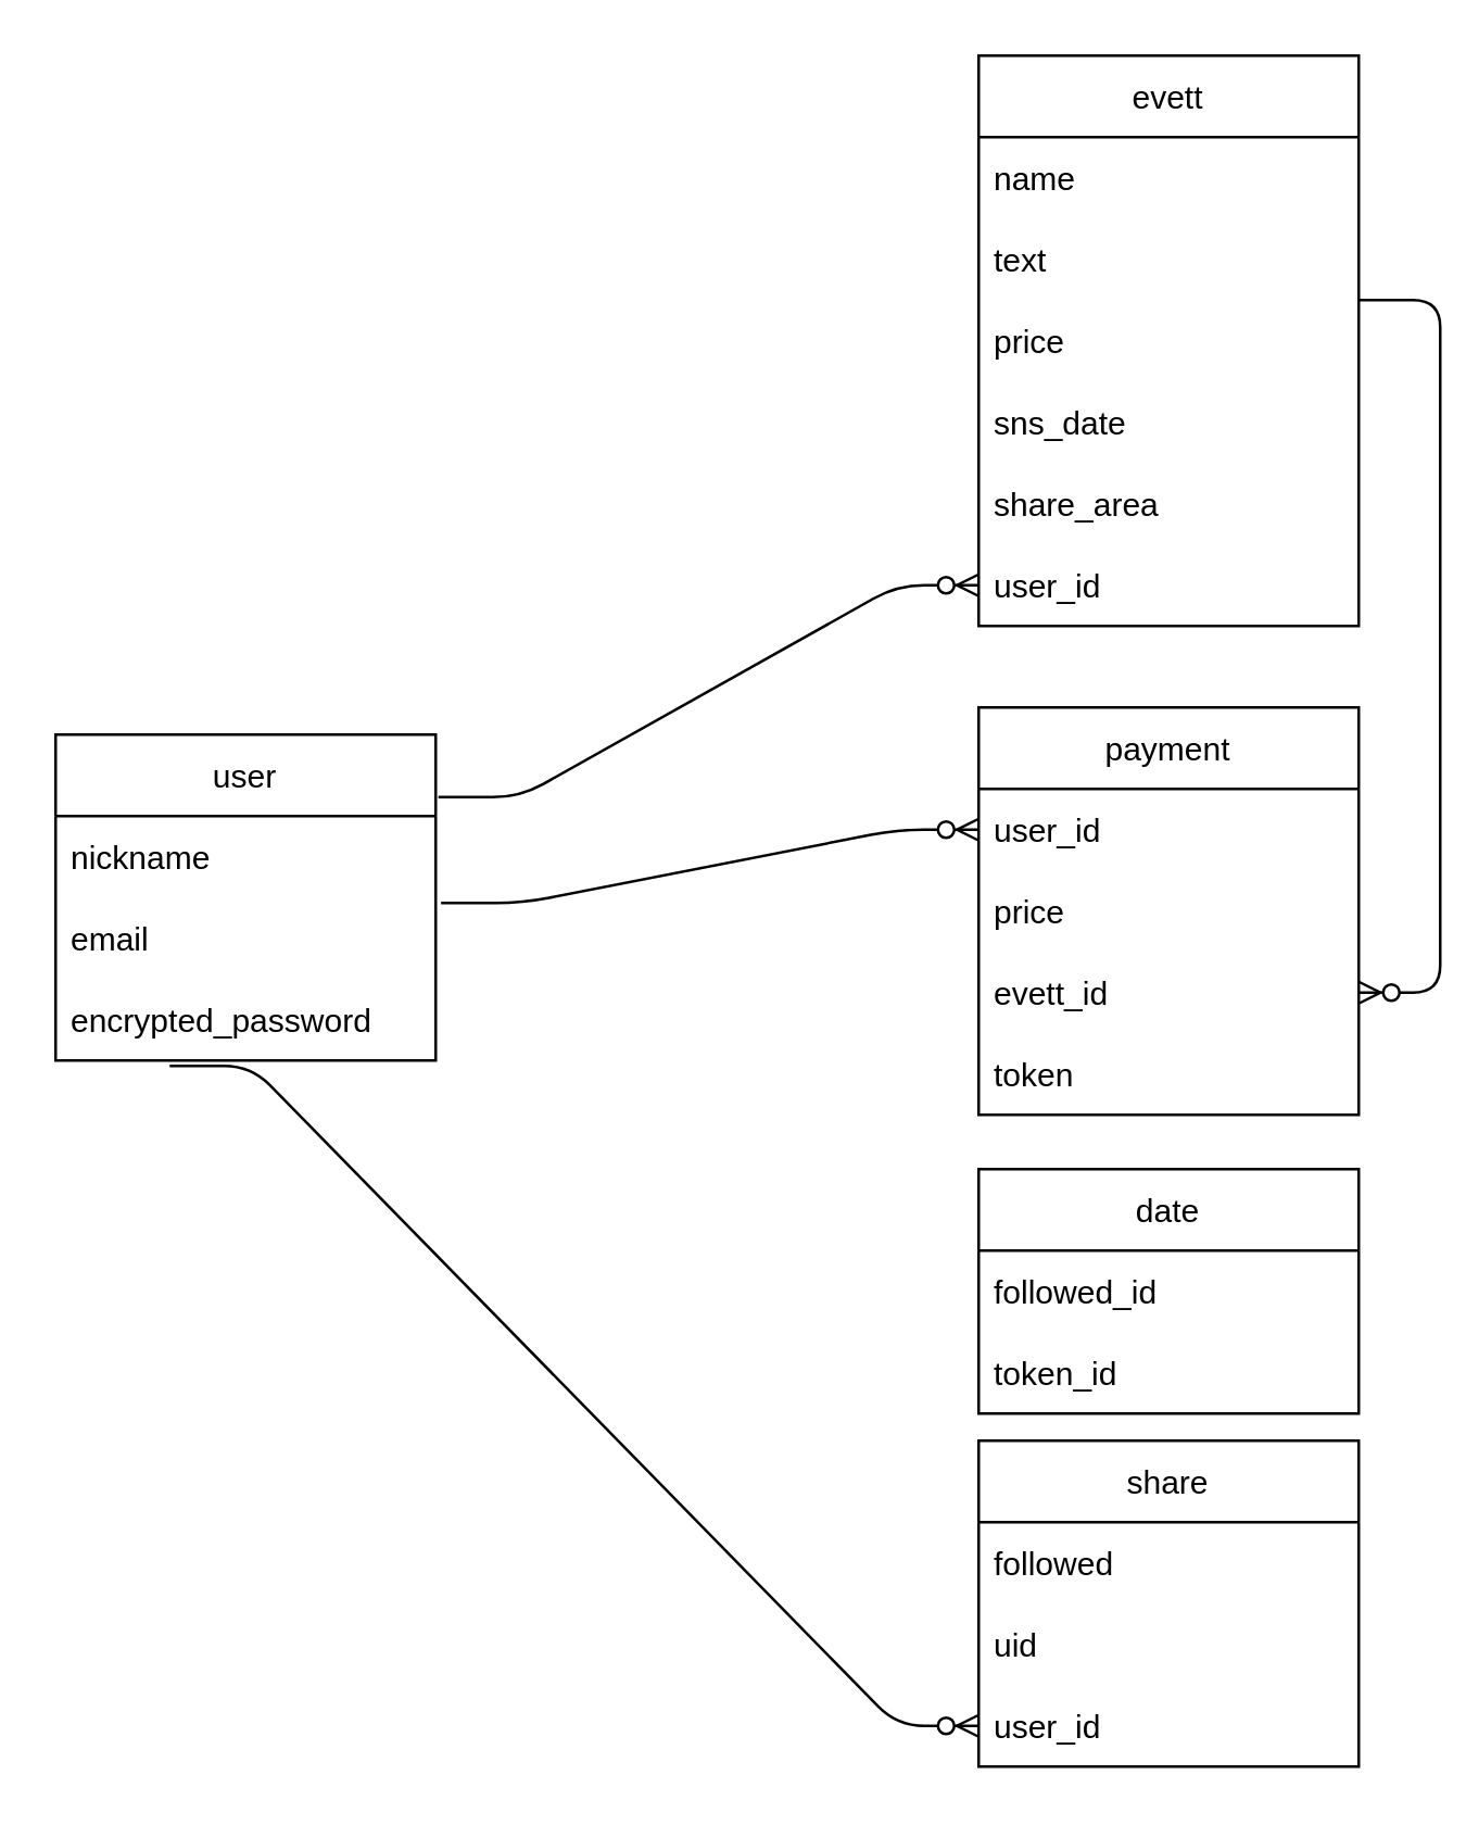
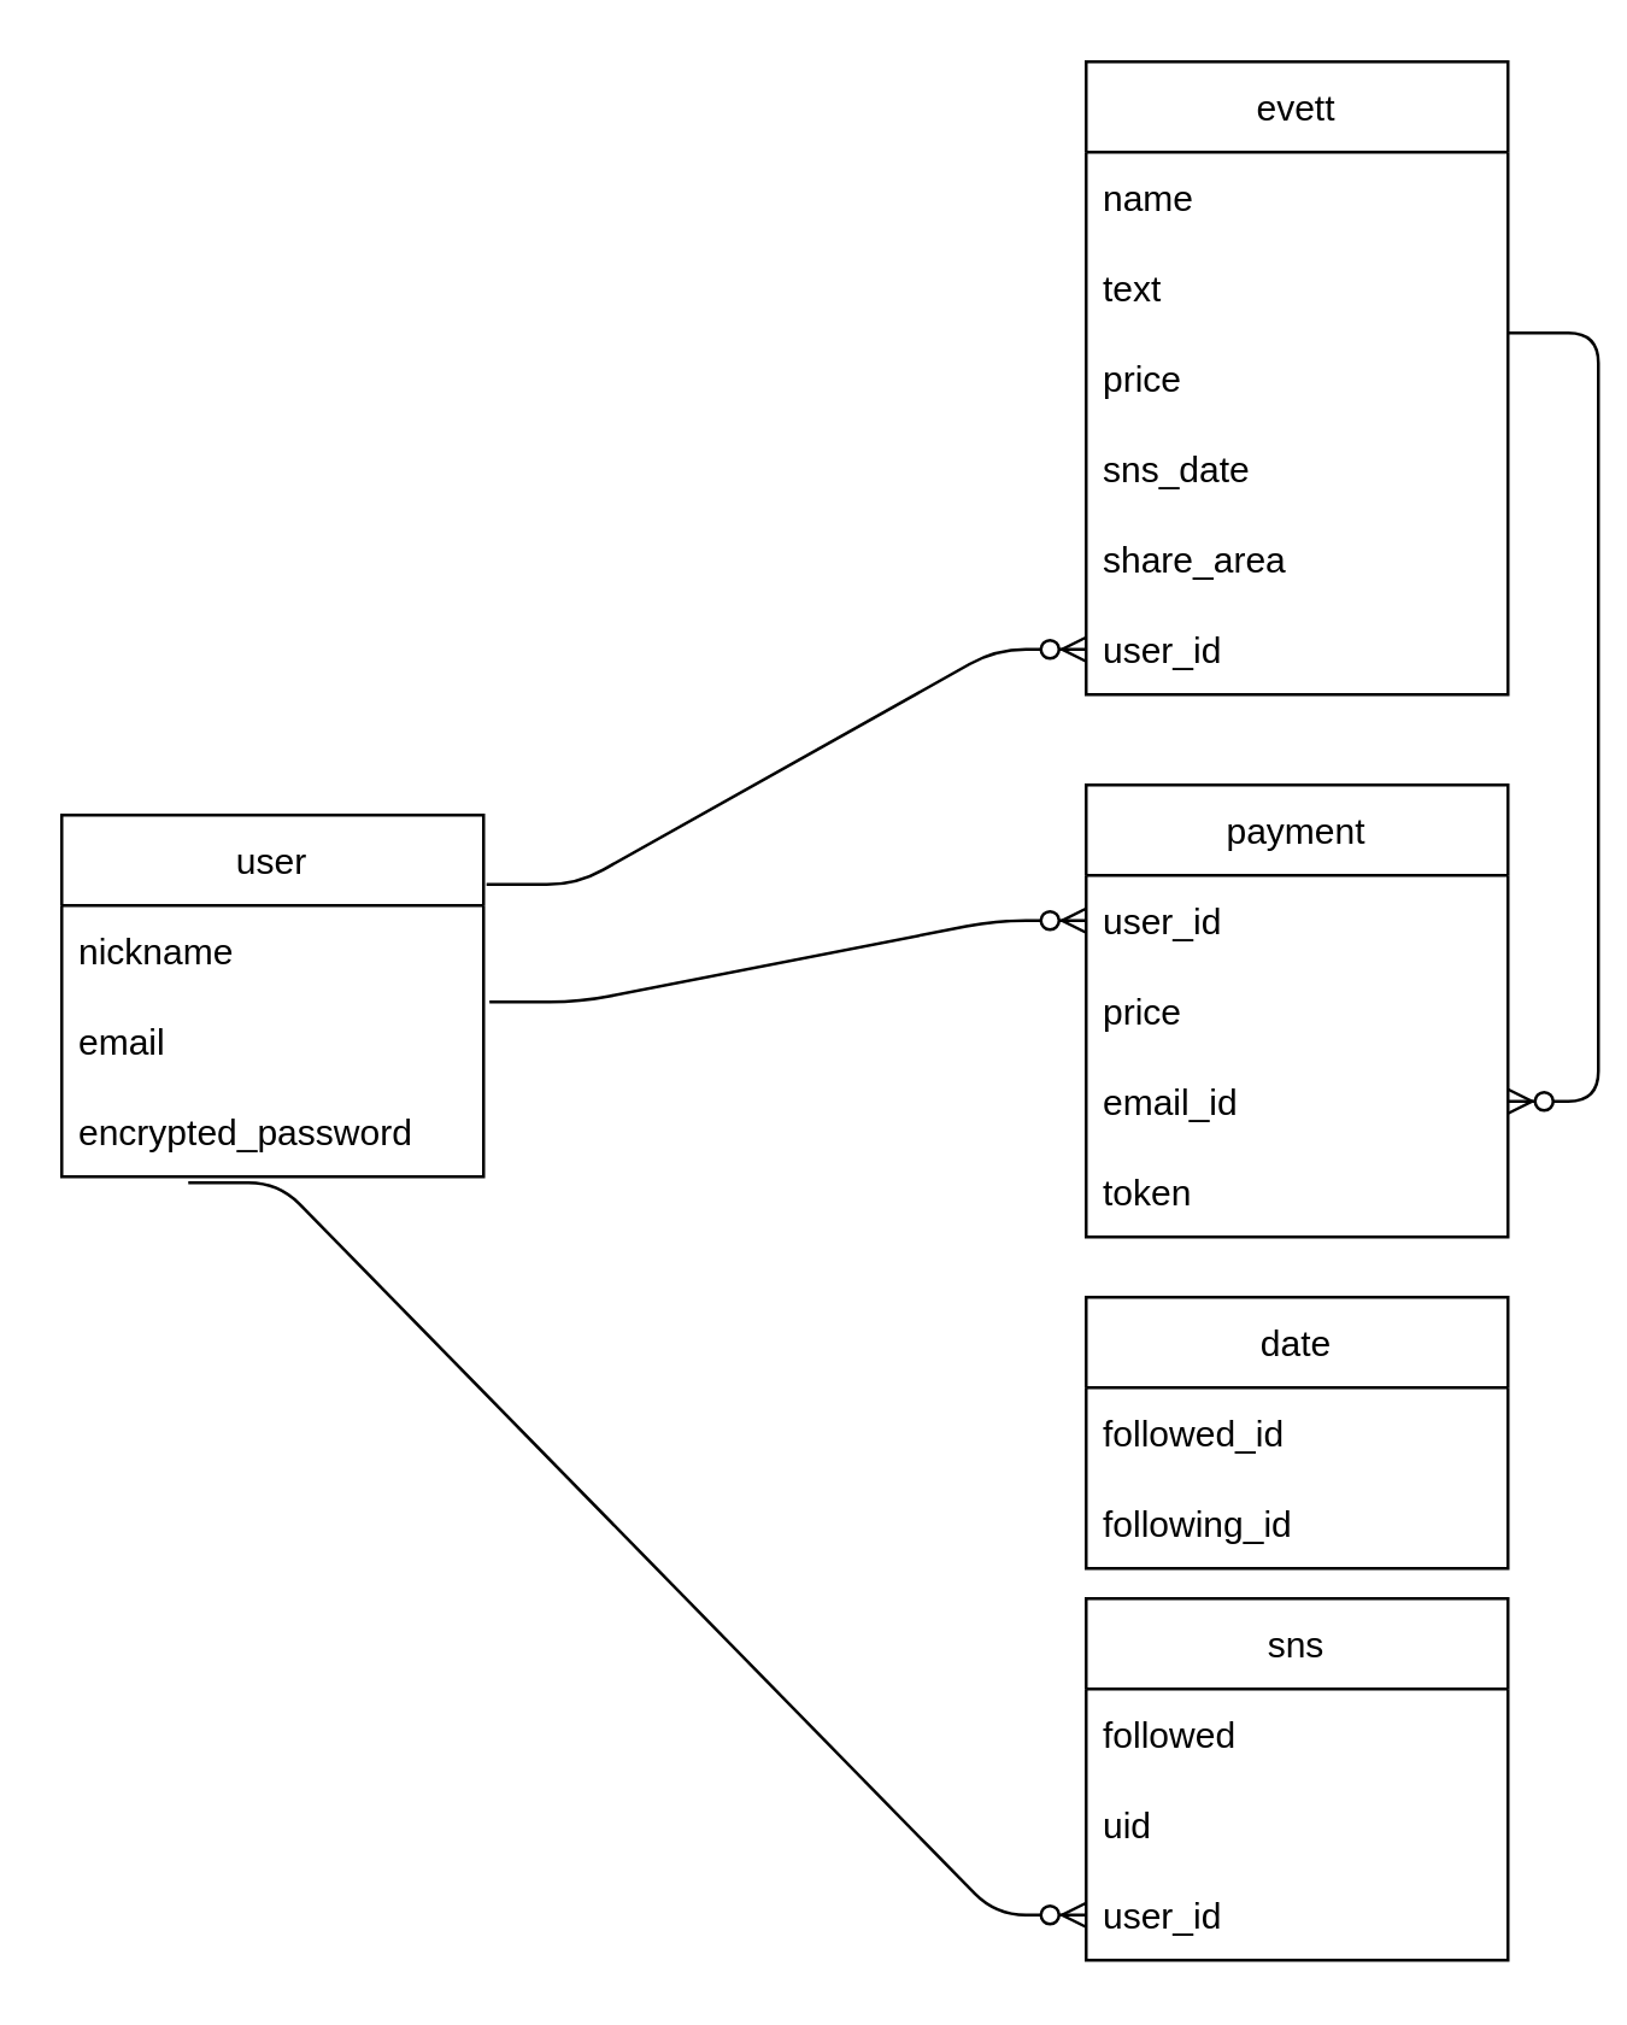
  <mxCell id="0" />
  <mxCell id="1" parent="0" />
  <mxCell id="2" value="evett" style="swimlane;fontStyle=0;childLayout=stackLayout;horizontal=1;startSize=30;horizontalStack=0;resizeParent=1;resizeParentMax=0;resizeLast=0;collapsible=1;marginBottom=0;" vertex="1" parent="1"><mxGeometry x="360" y="20" width="140" height="210" as="geometry" /></mxCell>
  <mxCell id="3" value="name" style="text;strokeColor=none;fillColor=none;align=left;verticalAlign=middle;spacingLeft=4;spacingRight=4;overflow=hidden;points=[[0,0.5],[1,0.5]];portConstraint=eastwest;rotatable=0;" vertex="1" parent="2"><mxGeometry y="30" width="140" height="30" as="geometry" /></mxCell>
  <mxCell id="4" value="text" style="text;strokeColor=none;fillColor=none;align=left;verticalAlign=middle;spacingLeft=4;spacingRight=4;overflow=hidden;points=[[0,0.5],[1,0.5]];portConstraint=eastwest;rotatable=0;" vertex="1" parent="2"><mxGeometry y="60" width="140" height="30" as="geometry" /></mxCell>
  <mxCell id="5" value="price" style="text;strokeColor=none;fillColor=none;align=left;verticalAlign=middle;spacingLeft=4;spacingRight=4;overflow=hidden;points=[[0,0.5],[1,0.5]];portConstraint=eastwest;rotatable=0;" vertex="1" parent="2"><mxGeometry y="90" width="140" height="30" as="geometry" /></mxCell>
  <mxCell id="6" value="sns_date" style="text;strokeColor=none;fillColor=none;align=left;verticalAlign=middle;spacingLeft=4;spacingRight=4;overflow=hidden;points=[[0,0.5],[1,0.5]];portConstraint=eastwest;rotatable=0;" vertex="1" parent="2"><mxGeometry y="120" width="140" height="30" as="geometry" /></mxCell>
  <mxCell id="7" value="share_area" style="text;strokeColor=none;fillColor=none;align=left;verticalAlign=middle;spacingLeft=4;spacingRight=4;overflow=hidden;points=[[0,0.5],[1,0.5]];portConstraint=eastwest;rotatable=0;" vertex="1" parent="2"><mxGeometry y="150" width="140" height="30" as="geometry" /></mxCell>
  <mxCell id="8" value="user_id" style="text;strokeColor=none;fillColor=none;align=left;verticalAlign=middle;spacingLeft=4;spacingRight=4;overflow=hidden;points=[[0,0.5],[1,0.5]];portConstraint=eastwest;rotatable=0;" vertex="1" parent="2"><mxGeometry y="180" width="140" height="30" as="geometry" /></mxCell>
  <mxCell id="9" value="user" style="swimlane;fontStyle=0;childLayout=stackLayout;horizontal=1;startSize=30;horizontalStack=0;resizeParent=1;resizeParentMax=0;resizeLast=0;collapsible=1;marginBottom=0;" vertex="1" parent="1"><mxGeometry x="20" y="270" width="140" height="120" as="geometry" /></mxCell>
  <mxCell id="10" value="nickname" style="text;strokeColor=none;fillColor=none;align=left;verticalAlign=middle;spacingLeft=4;spacingRight=4;overflow=hidden;points=[[0,0.5],[1,0.5]];portConstraint=eastwest;rotatable=0;" vertex="1" parent="9"><mxGeometry y="30" width="140" height="30" as="geometry" /></mxCell>
  <mxCell id="11" value="email" style="text;strokeColor=none;fillColor=none;align=left;verticalAlign=middle;spacingLeft=4;spacingRight=4;overflow=hidden;points=[[0,0.5],[1,0.5]];portConstraint=eastwest;rotatable=0;" vertex="1" parent="9"><mxGeometry y="60" width="140" height="30" as="geometry" /></mxCell>
  <mxCell id="12" value="encrypted_password" style="text;strokeColor=none;fillColor=none;align=left;verticalAlign=middle;spacingLeft=4;spacingRight=4;overflow=hidden;points=[[0,0.5],[1,0.5]];portConstraint=eastwest;rotatable=0;" vertex="1" parent="9"><mxGeometry y="90" width="140" height="30" as="geometry" /></mxCell>
  <mxCell id="13" value="date" style="swimlane;fontStyle=0;childLayout=stackLayout;horizontal=1;startSize=30;horizontalStack=0;resizeParent=1;resizeParentMax=0;resizeLast=0;collapsible=1;marginBottom=0;" vertex="1" parent="1"><mxGeometry x="360" y="430" width="140" height="90" as="geometry" /></mxCell>
  <mxCell id="14" value="followed_id" style="text;strokeColor=none;fillColor=none;align=left;verticalAlign=middle;spacingLeft=4;spacingRight=4;overflow=hidden;points=[[0,0.5],[1,0.5]];portConstraint=eastwest;rotatable=0;" vertex="1" parent="13"><mxGeometry y="30" width="140" height="30" as="geometry" /></mxCell>
- <mxCell id="15" value="token_id" style="text;strokeColor=none;fillColor=none;align=left;verticalAlign=middle;spacingLeft=4;spacingRight=4;overflow=hidden;points=[[0,0.5],[1,0.5]];portConstraint=eastwest;rotatable=0;" vertex="1" parent="13"><mxGeometry y="60" width="140" height="30" as="geometry" /></mxCell>
- <mxCell id="16" value="share" style="swimlane;fontStyle=0;childLayout=stackLayout;horizontal=1;startSize=30;horizontalStack=0;resizeParent=1;resizeParentMax=0;resizeLast=0;collapsible=1;marginBottom=0;" vertex="1" parent="1"><mxGeometry x="360" y="530" width="140" height="120" as="geometry" /></mxCell>
+ <mxCell id="15" value="following_id" style="text;strokeColor=none;fillColor=none;align=left;verticalAlign=middle;spacingLeft=4;spacingRight=4;overflow=hidden;points=[[0,0.5],[1,0.5]];portConstraint=eastwest;rotatable=0;" vertex="1" parent="13"><mxGeometry y="60" width="140" height="30" as="geometry" /></mxCell>
+ <mxCell id="16" value="sns" style="swimlane;fontStyle=0;childLayout=stackLayout;horizontal=1;startSize=30;horizontalStack=0;resizeParent=1;resizeParentMax=0;resizeLast=0;collapsible=1;marginBottom=0;" vertex="1" parent="1"><mxGeometry x="360" y="530" width="140" height="120" as="geometry" /></mxCell>
  <mxCell id="17" value="followed" style="text;strokeColor=none;fillColor=none;align=left;verticalAlign=middle;spacingLeft=4;spacingRight=4;overflow=hidden;points=[[0,0.5],[1,0.5]];portConstraint=eastwest;rotatable=0;" vertex="1" parent="16"><mxGeometry y="30" width="140" height="30" as="geometry" /></mxCell>
  <mxCell id="18" value="uid" style="text;strokeColor=none;fillColor=none;align=left;verticalAlign=middle;spacingLeft=4;spacingRight=4;overflow=hidden;points=[[0,0.5],[1,0.5]];portConstraint=eastwest;rotatable=0;" vertex="1" parent="16"><mxGeometry y="60" width="140" height="30" as="geometry" /></mxCell>
  <mxCell id="19" value="user_id" style="text;strokeColor=none;fillColor=none;align=left;verticalAlign=middle;spacingLeft=4;spacingRight=4;overflow=hidden;points=[[0,0.5],[1,0.5]];portConstraint=eastwest;rotatable=0;" vertex="1" parent="16"><mxGeometry y="90" width="140" height="30" as="geometry" /></mxCell>
  <mxCell id="20" value="payment" style="swimlane;fontStyle=0;childLayout=stackLayout;horizontal=1;startSize=30;horizontalStack=0;resizeParent=1;resizeParentMax=0;resizeLast=0;collapsible=1;marginBottom=0;" vertex="1" parent="1"><mxGeometry x="360" y="260" width="140" height="150" as="geometry" /></mxCell>
  <mxCell id="21" value="user_id" style="text;strokeColor=none;fillColor=none;align=left;verticalAlign=middle;spacingLeft=4;spacingRight=4;overflow=hidden;points=[[0,0.5],[1,0.5]];portConstraint=eastwest;rotatable=0;" vertex="1" parent="20"><mxGeometry y="30" width="140" height="30" as="geometry" /></mxCell>
  <mxCell id="22" value="price" style="text;strokeColor=none;fillColor=none;align=left;verticalAlign=middle;spacingLeft=4;spacingRight=4;overflow=hidden;points=[[0,0.5],[1,0.5]];portConstraint=eastwest;rotatable=0;" vertex="1" parent="20"><mxGeometry y="60" width="140" height="30" as="geometry" /></mxCell>
- <mxCell id="23" value="evett_id" style="text;strokeColor=none;fillColor=none;align=left;verticalAlign=middle;spacingLeft=4;spacingRight=4;overflow=hidden;points=[[0,0.5],[1,0.5]];portConstraint=eastwest;rotatable=0;" vertex="1" parent="20"><mxGeometry y="90" width="140" height="30" as="geometry" /></mxCell>
+ <mxCell id="23" value="email_id" style="text;strokeColor=none;fillColor=none;align=left;verticalAlign=middle;spacingLeft=4;spacingRight=4;overflow=hidden;points=[[0,0.5],[1,0.5]];portConstraint=eastwest;rotatable=0;" vertex="1" parent="20"><mxGeometry y="90" width="140" height="30" as="geometry" /></mxCell>
  <mxCell id="24" value="token" style="text;strokeColor=none;fillColor=none;align=left;verticalAlign=middle;spacingLeft=4;spacingRight=4;overflow=hidden;points=[[0,0.5],[1,0.5]];portConstraint=eastwest;rotatable=0;" vertex="1" parent="20"><mxGeometry y="120" width="140" height="30" as="geometry" /></mxCell>
  <mxCell id="25" value="" style="edgeStyle=entityRelationEdgeStyle;fontSize=12;html=1;endArrow=ERzeroToMany;endFill=1;exitX=1.014;exitY=0.067;exitDx=0;exitDy=0;exitPerimeter=0;" edge="1" parent="1" source="11" target="21"><mxGeometry width="100" height="100" relative="1" as="geometry"><mxPoint x="270" y="135" as="sourcePoint" /><mxPoint x="360" y="355" as="targetPoint" /></mxGeometry></mxCell>
  <mxCell id="26" value="" style="edgeStyle=entityRelationEdgeStyle;fontSize=12;html=1;endArrow=ERzeroToMany;endFill=1;entryX=0;entryY=0.5;entryDx=0;entryDy=0;exitX=1.007;exitY=0.192;exitDx=0;exitDy=0;exitPerimeter=0;" edge="1" parent="1" source="9" target="8"><mxGeometry width="100" height="100" relative="1" as="geometry"><mxPoint x="90" y="190" as="sourcePoint" /><mxPoint x="200" y="225" as="targetPoint" /></mxGeometry></mxCell>
  <mxCell id="27" value="" style="edgeStyle=entityRelationEdgeStyle;fontSize=12;html=1;endArrow=ERzeroToMany;endFill=1;entryX=0;entryY=0.5;entryDx=0;entryDy=0;exitX=0.3;exitY=1.067;exitDx=0;exitDy=0;exitPerimeter=0;" edge="1" parent="1" source="12" target="19"><mxGeometry width="100" height="100" relative="1" as="geometry"><mxPoint x="160" y="405" as="sourcePoint" /><mxPoint x="354" y="445" as="targetPoint" /></mxGeometry></mxCell>
  <mxCell id="28" value="" style="edgeStyle=entityRelationEdgeStyle;fontSize=12;html=1;endArrow=ERzeroToMany;endFill=1;entryX=1;entryY=0.5;entryDx=0;entryDy=0;" edge="1" parent="1" target="23"><mxGeometry width="100" height="100" relative="1" as="geometry"><mxPoint x="500" y="110" as="sourcePoint" /><mxPoint x="580" y="235" as="targetPoint" /></mxGeometry></mxCell>
